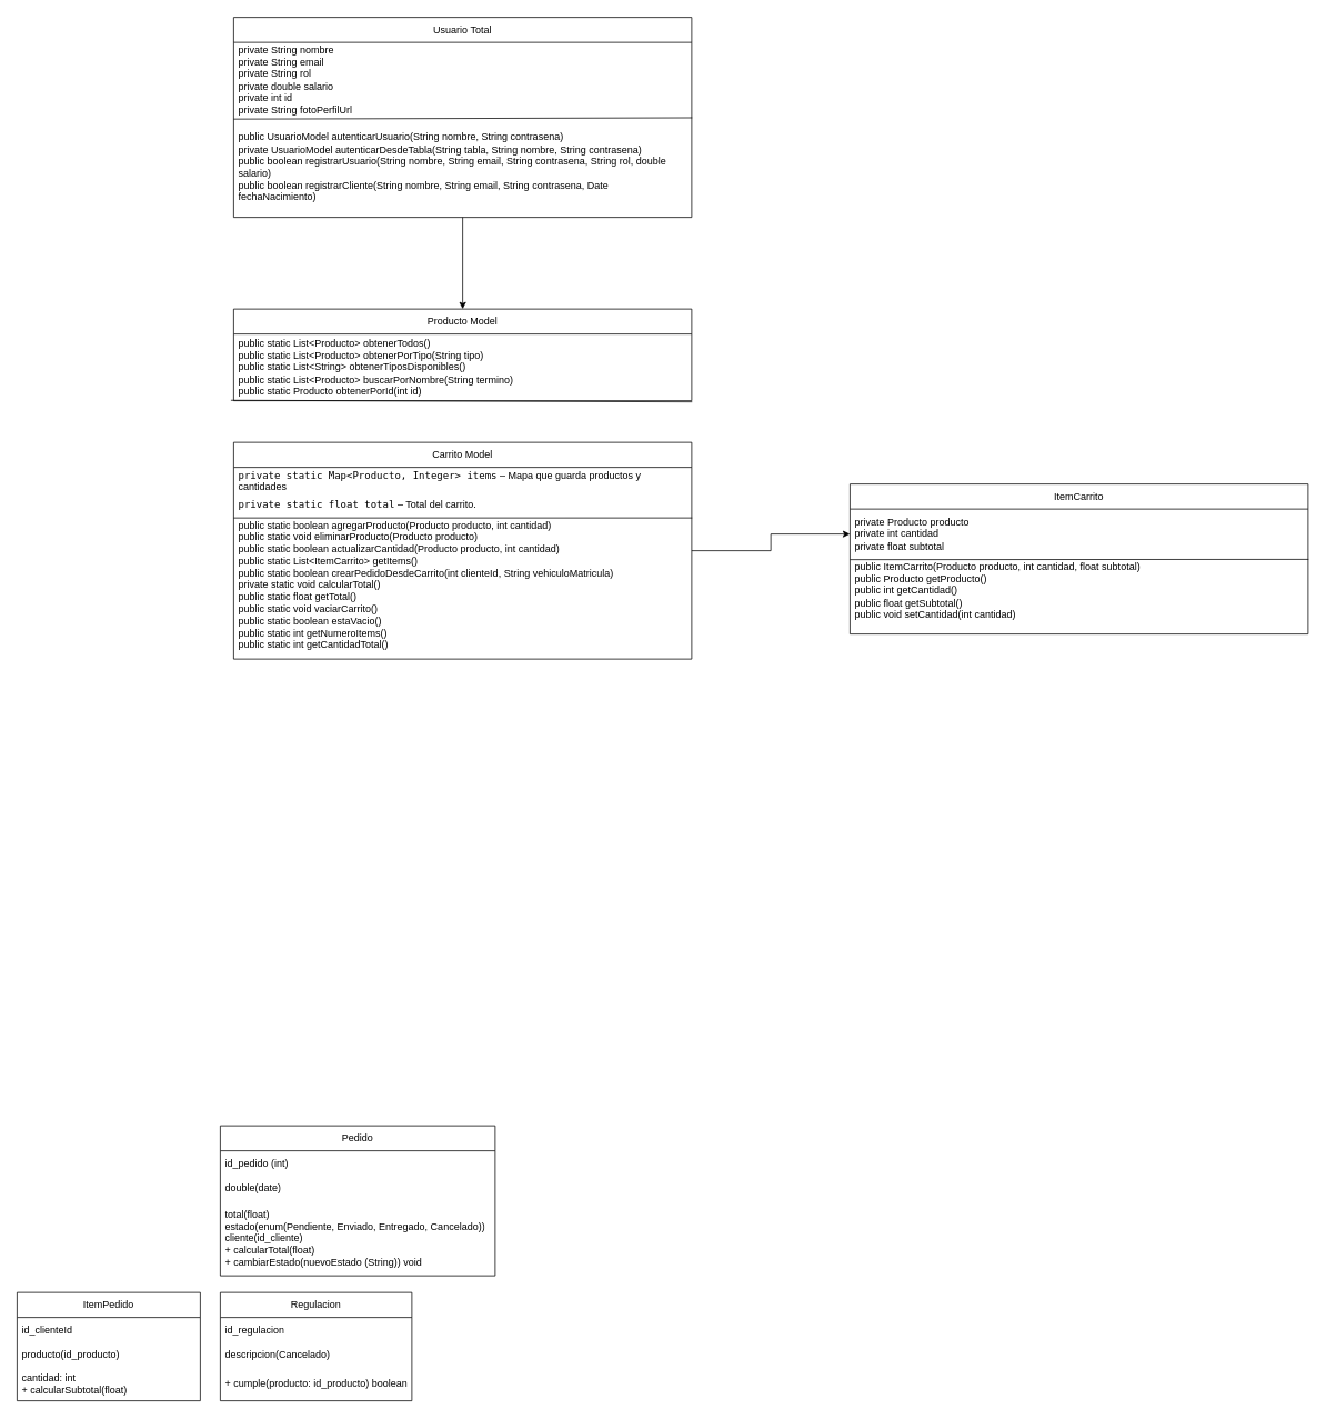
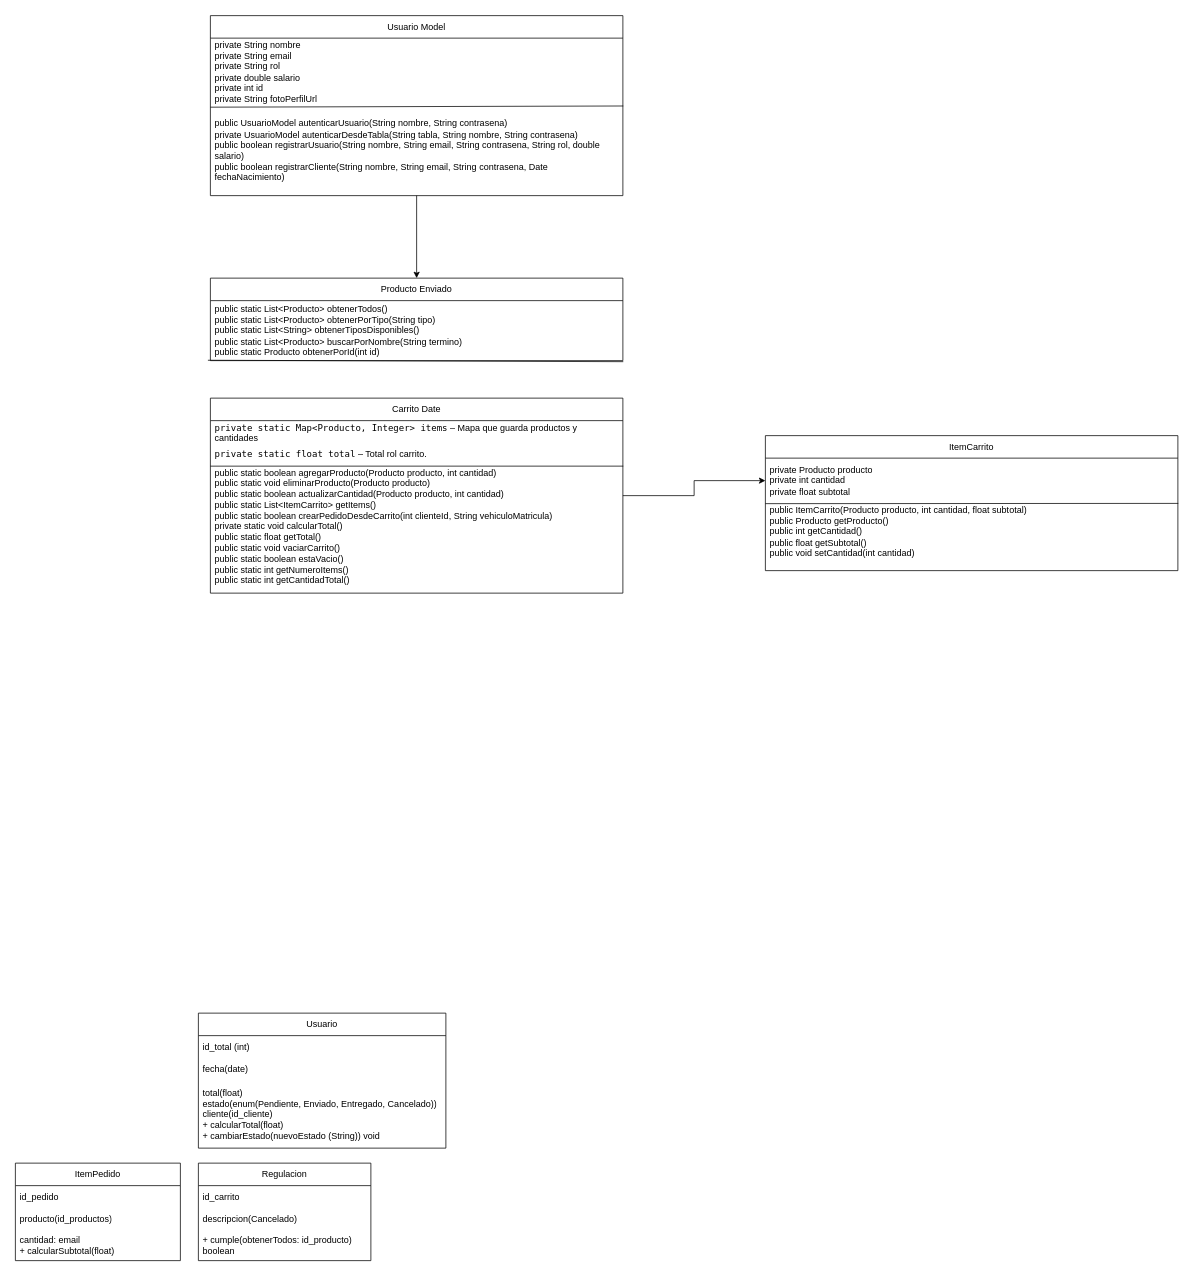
  <mxCell id="0" />
  <mxCell id="1" parent="0" />
  <mxCell id="2" style="edgeStyle=orthogonalEdgeStyle;rounded=0;orthogonalLoop=1;jettySize=auto;html=1;entryX=0;entryY=0.5;entryDx=0;entryDy=0;" edge="1" parent="1" source="3" target="21"><mxGeometry relative="1" as="geometry" /></mxCell>
- <mxCell id="3" value="Carrito Model" style="swimlane;fontStyle=0;childLayout=stackLayout;horizontal=1;startSize=30;horizontalStack=0;resizeParent=1;resizeParentMax=0;resizeLast=0;collapsible=1;marginBottom=0;whiteSpace=wrap;html=1;" parent="1" vertex="1"><mxGeometry x="280" y="530" width="550" height="260" as="geometry" /></mxCell>
+ <mxCell id="3" value="Carrito Date" style="swimlane;fontStyle=0;childLayout=stackLayout;horizontal=1;startSize=30;horizontalStack=0;resizeParent=1;resizeParentMax=0;resizeLast=0;collapsible=1;marginBottom=0;whiteSpace=wrap;html=1;" parent="1" vertex="1"><mxGeometry x="280" y="530" width="550" height="260" as="geometry" /></mxCell>
  <mxCell id="4" value="&lt;code data-end=&quot;224&quot; data-start=&quot;179&quot;&gt;private static Map&amp;lt;Producto, Integer&amp;gt; items&lt;/code&gt; – Mapa que guarda productos y cantidades" style="text;strokeColor=none;fillColor=none;align=left;verticalAlign=middle;spacingLeft=4;spacingRight=4;overflow=hidden;points=[[0,0.5],[1,0.5]];portConstraint=eastwest;rotatable=0;whiteSpace=wrap;html=1;" parent="3" vertex="1"><mxGeometry y="30" width="550" height="30" as="geometry" /></mxCell>
- <mxCell id="5" value="&lt;code data-end=&quot;297&quot; data-start=&quot;269&quot;&gt;private static float total&lt;/code&gt; – Total del carrito." style="text;strokeColor=none;fillColor=none;align=left;verticalAlign=middle;spacingLeft=4;spacingRight=4;overflow=hidden;points=[[0,0.5],[1,0.5]];portConstraint=eastwest;rotatable=0;whiteSpace=wrap;html=1;" parent="3" vertex="1"><mxGeometry y="60" width="550" height="30" as="geometry" /></mxCell>
+ <mxCell id="5" value="&lt;code data-end=&quot;297&quot; data-start=&quot;269&quot;&gt;private static float total&lt;/code&gt; – Total rol carrito." style="text;strokeColor=none;fillColor=none;align=left;verticalAlign=middle;spacingLeft=4;spacingRight=4;overflow=hidden;points=[[0,0.5],[1,0.5]];portConstraint=eastwest;rotatable=0;whiteSpace=wrap;html=1;" parent="3" vertex="1"><mxGeometry y="60" width="550" height="30" as="geometry" /></mxCell>
  <mxCell id="6" value="public static boolean agregarProducto(Producto producto, int cantidad)&lt;div&gt;public static void eliminarProducto(Producto producto)&lt;/div&gt;&lt;div&gt;public static boolean actualizarCantidad(Producto producto, int cantidad)&lt;/div&gt;&lt;div&gt;public static List&amp;lt;ItemCarrito&amp;gt; getItems()&lt;/div&gt;&lt;div&gt;public static boolean crearPedidoDesdeCarrito(int clienteId, String vehiculoMatricula)&lt;/div&gt;&lt;div&gt;private static void calcularTotal()&lt;/div&gt;&lt;div&gt;public static float getTotal()&lt;/div&gt;&lt;div&gt;public static void vaciarCarrito()&lt;/div&gt;&lt;div&gt;public static boolean estaVacio()&amp;nbsp;&lt;/div&gt;&lt;div&gt;public static int getNumeroItems()&lt;/div&gt;&lt;div&gt;public static int getCantidadTotal()&lt;/div&gt;&lt;div&gt;&lt;br&gt;&lt;/div&gt;" style="text;strokeColor=none;fillColor=none;align=left;verticalAlign=middle;spacingLeft=4;spacingRight=4;overflow=hidden;points=[[0,0.5],[1,0.5]];portConstraint=eastwest;rotatable=0;whiteSpace=wrap;html=1;" parent="3" vertex="1"><mxGeometry y="90" width="550" height="170" as="geometry" /></mxCell>
  <mxCell id="7" value="" style="endArrow=none;html=1;rounded=0;exitX=0;exitY=1.023;exitDx=0;exitDy=0;exitPerimeter=0;entryX=1.001;entryY=0.004;entryDx=0;entryDy=0;entryPerimeter=0;" edge="1" parent="3" source="5" target="6"><mxGeometry width="50" height="50" relative="1" as="geometry"><mxPoint x="-160" y="370" as="sourcePoint" /><mxPoint x="-70" y="60" as="targetPoint" /></mxGeometry></mxCell>
- <mxCell id="8" value="Pedido" style="swimlane;fontStyle=0;childLayout=stackLayout;horizontal=1;startSize=30;horizontalStack=0;resizeParent=1;resizeParentMax=0;resizeLast=0;collapsible=1;marginBottom=0;whiteSpace=wrap;html=1;" parent="1" vertex="1"><mxGeometry x="264" y="1350" width="330" height="180" as="geometry" /></mxCell>
- <mxCell id="9" value="id_pedido (int)" style="text;strokeColor=none;fillColor=none;align=left;verticalAlign=middle;spacingLeft=4;spacingRight=4;overflow=hidden;points=[[0,0.5],[1,0.5]];portConstraint=eastwest;rotatable=0;whiteSpace=wrap;html=1;" parent="8" vertex="1"><mxGeometry y="30" width="330" height="30" as="geometry" /></mxCell>
- <mxCell id="10" value="double(date)" style="text;strokeColor=none;fillColor=none;align=left;verticalAlign=middle;spacingLeft=4;spacingRight=4;overflow=hidden;points=[[0,0.5],[1,0.5]];portConstraint=eastwest;rotatable=0;whiteSpace=wrap;html=1;" parent="8" vertex="1"><mxGeometry y="60" width="330" height="30" as="geometry" /></mxCell>
+ <mxCell id="8" value="Usuario" style="swimlane;fontStyle=0;childLayout=stackLayout;horizontal=1;startSize=30;horizontalStack=0;resizeParent=1;resizeParentMax=0;resizeLast=0;collapsible=1;marginBottom=0;whiteSpace=wrap;html=1;" parent="1" vertex="1"><mxGeometry x="264" y="1350" width="330" height="180" as="geometry" /></mxCell>
+ <mxCell id="9" value="id_total (int)" style="text;strokeColor=none;fillColor=none;align=left;verticalAlign=middle;spacingLeft=4;spacingRight=4;overflow=hidden;points=[[0,0.5],[1,0.5]];portConstraint=eastwest;rotatable=0;whiteSpace=wrap;html=1;" parent="8" vertex="1"><mxGeometry y="30" width="330" height="30" as="geometry" /></mxCell>
+ <mxCell id="10" value="fecha(date)" style="text;strokeColor=none;fillColor=none;align=left;verticalAlign=middle;spacingLeft=4;spacingRight=4;overflow=hidden;points=[[0,0.5],[1,0.5]];portConstraint=eastwest;rotatable=0;whiteSpace=wrap;html=1;" parent="8" vertex="1"><mxGeometry y="60" width="330" height="30" as="geometry" /></mxCell>
  <mxCell id="11" value="total(float)&lt;div&gt;estado(enum(Pendiente, Enviado, Entregado, Cancelado))&lt;/div&gt;&lt;div&gt;cliente(id_cliente)&lt;/div&gt;&lt;div&gt;+ calcularTotal(float)&lt;/div&gt;&lt;div&gt;+ cambiarEstado(nuevoEstado (String)) void&lt;/div&gt;" style="text;strokeColor=none;fillColor=none;align=left;verticalAlign=middle;spacingLeft=4;spacingRight=4;overflow=hidden;points=[[0,0.5],[1,0.5]];portConstraint=eastwest;rotatable=0;whiteSpace=wrap;html=1;" parent="8" vertex="1"><mxGeometry y="90" width="330" height="90" as="geometry" /></mxCell>
  <mxCell id="12" value="ItemPedido" style="swimlane;fontStyle=0;childLayout=stackLayout;horizontal=1;startSize=30;horizontalStack=0;resizeParent=1;resizeParentMax=0;resizeLast=0;collapsible=1;marginBottom=0;whiteSpace=wrap;html=1;" parent="1" vertex="1"><mxGeometry x="20" y="1550" width="220" height="130" as="geometry" /></mxCell>
- <mxCell id="13" value="id_clienteId" style="text;strokeColor=none;fillColor=none;align=left;verticalAlign=middle;spacingLeft=4;spacingRight=4;overflow=hidden;points=[[0,0.5],[1,0.5]];portConstraint=eastwest;rotatable=0;whiteSpace=wrap;html=1;" parent="12" vertex="1"><mxGeometry y="30" width="220" height="30" as="geometry" /></mxCell>
- <mxCell id="14" value="producto(id_producto)" style="text;strokeColor=none;fillColor=none;align=left;verticalAlign=middle;spacingLeft=4;spacingRight=4;overflow=hidden;points=[[0,0.5],[1,0.5]];portConstraint=eastwest;rotatable=0;whiteSpace=wrap;html=1;" parent="12" vertex="1"><mxGeometry y="60" width="220" height="30" as="geometry" /></mxCell>
- <mxCell id="15" value="cantidad: int&lt;div&gt;+ calcularSubtotal(float)&lt;/div&gt;" style="text;strokeColor=none;fillColor=none;align=left;verticalAlign=middle;spacingLeft=4;spacingRight=4;overflow=hidden;points=[[0,0.5],[1,0.5]];portConstraint=eastwest;rotatable=0;whiteSpace=wrap;html=1;" parent="12" vertex="1"><mxGeometry y="90" width="220" height="40" as="geometry" /></mxCell>
+ <mxCell id="13" value="id_pedido" style="text;strokeColor=none;fillColor=none;align=left;verticalAlign=middle;spacingLeft=4;spacingRight=4;overflow=hidden;points=[[0,0.5],[1,0.5]];portConstraint=eastwest;rotatable=0;whiteSpace=wrap;html=1;" parent="12" vertex="1"><mxGeometry y="30" width="220" height="30" as="geometry" /></mxCell>
+ <mxCell id="14" value="producto(id_productos)" style="text;strokeColor=none;fillColor=none;align=left;verticalAlign=middle;spacingLeft=4;spacingRight=4;overflow=hidden;points=[[0,0.5],[1,0.5]];portConstraint=eastwest;rotatable=0;whiteSpace=wrap;html=1;" parent="12" vertex="1"><mxGeometry y="60" width="220" height="30" as="geometry" /></mxCell>
+ <mxCell id="15" value="cantidad: email&lt;div&gt;+ calcularSubtotal(float)&lt;/div&gt;" style="text;strokeColor=none;fillColor=none;align=left;verticalAlign=middle;spacingLeft=4;spacingRight=4;overflow=hidden;points=[[0,0.5],[1,0.5]];portConstraint=eastwest;rotatable=0;whiteSpace=wrap;html=1;" parent="12" vertex="1"><mxGeometry y="90" width="220" height="40" as="geometry" /></mxCell>
  <mxCell id="16" value="Regulacion" style="swimlane;fontStyle=0;childLayout=stackLayout;horizontal=1;startSize=30;horizontalStack=0;resizeParent=1;resizeParentMax=0;resizeLast=0;collapsible=1;marginBottom=0;whiteSpace=wrap;html=1;" parent="1" vertex="1"><mxGeometry x="264" y="1550" width="230" height="130" as="geometry" /></mxCell>
- <mxCell id="17" value="id_regulacion" style="text;strokeColor=none;fillColor=none;align=left;verticalAlign=middle;spacingLeft=4;spacingRight=4;overflow=hidden;points=[[0,0.5],[1,0.5]];portConstraint=eastwest;rotatable=0;whiteSpace=wrap;html=1;" parent="16" vertex="1"><mxGeometry y="30" width="230" height="30" as="geometry" /></mxCell>
+ <mxCell id="17" value="id_carrito" style="text;strokeColor=none;fillColor=none;align=left;verticalAlign=middle;spacingLeft=4;spacingRight=4;overflow=hidden;points=[[0,0.5],[1,0.5]];portConstraint=eastwest;rotatable=0;whiteSpace=wrap;html=1;" parent="16" vertex="1"><mxGeometry y="30" width="230" height="30" as="geometry" /></mxCell>
  <mxCell id="18" value="descripcion(Cancelado)" style="text;strokeColor=none;fillColor=none;align=left;verticalAlign=middle;spacingLeft=4;spacingRight=4;overflow=hidden;points=[[0,0.5],[1,0.5]];portConstraint=eastwest;rotatable=0;whiteSpace=wrap;html=1;" parent="16" vertex="1"><mxGeometry y="60" width="230" height="30" as="geometry" /></mxCell>
- <mxCell id="19" value="+ cumple(producto: id_producto) boolean" style="text;strokeColor=none;fillColor=none;align=left;verticalAlign=middle;spacingLeft=4;spacingRight=4;overflow=hidden;points=[[0,0.5],[1,0.5]];portConstraint=eastwest;rotatable=0;whiteSpace=wrap;html=1;" parent="16" vertex="1"><mxGeometry y="90" width="230" height="40" as="geometry" /></mxCell>
+ <mxCell id="19" value="+ cumple(obtenerTodos: id_producto) boolean" style="text;strokeColor=none;fillColor=none;align=left;verticalAlign=middle;spacingLeft=4;spacingRight=4;overflow=hidden;points=[[0,0.5],[1,0.5]];portConstraint=eastwest;rotatable=0;whiteSpace=wrap;html=1;" parent="16" vertex="1"><mxGeometry y="90" width="230" height="40" as="geometry" /></mxCell>
  <mxCell id="20" value="ItemCarrito" style="swimlane;fontStyle=0;childLayout=stackLayout;horizontal=1;startSize=30;horizontalStack=0;resizeParent=1;resizeParentMax=0;resizeLast=0;collapsible=1;marginBottom=0;whiteSpace=wrap;html=1;" vertex="1" parent="1"><mxGeometry x="1020" y="580" width="550" height="180" as="geometry" /></mxCell>
  <mxCell id="21" value="private Producto producto&lt;div&gt;private int cantidad&lt;/div&gt;&lt;div&gt;private float subtotal&lt;/div&gt;" style="text;strokeColor=none;fillColor=none;align=left;verticalAlign=middle;spacingLeft=4;spacingRight=4;overflow=hidden;points=[[0,0.5],[1,0.5]];portConstraint=eastwest;rotatable=0;whiteSpace=wrap;html=1;" vertex="1" parent="20"><mxGeometry y="30" width="550" height="60" as="geometry" /></mxCell>
  <mxCell id="22" value="&lt;div&gt;public ItemCarrito(Producto producto, int cantidad, float subtotal)&lt;/div&gt;&lt;div&gt;public Producto getProducto()&lt;/div&gt;&lt;div&gt;public int getCantidad()&lt;/div&gt;&lt;div&gt;public float getSubtotal()&lt;/div&gt;&lt;div&gt;public void setCantidad(int cantidad)&lt;/div&gt;&lt;div&gt;&lt;br&gt;&lt;/div&gt;" style="text;strokeColor=none;fillColor=none;align=left;verticalAlign=middle;spacingLeft=4;spacingRight=4;overflow=hidden;points=[[0,0.5],[1,0.5]];portConstraint=eastwest;rotatable=0;whiteSpace=wrap;html=1;" vertex="1" parent="20"><mxGeometry y="90" width="550" height="90" as="geometry" /></mxCell>
  <mxCell id="23" value="" style="endArrow=none;html=1;rounded=0;exitX=0;exitY=1.023;exitDx=0;exitDy=0;exitPerimeter=0;entryX=1.001;entryY=0.004;entryDx=0;entryDy=0;entryPerimeter=0;" edge="1" parent="20" target="22"><mxGeometry width="50" height="50" relative="1" as="geometry"><mxPoint y="90.69" as="sourcePoint" /><mxPoint x="-70" y="60" as="targetPoint" /></mxGeometry></mxCell>
- <mxCell id="24" value="Producto Model" style="swimlane;fontStyle=0;childLayout=stackLayout;horizontal=1;startSize=30;horizontalStack=0;resizeParent=1;resizeParentMax=0;resizeLast=0;collapsible=1;marginBottom=0;whiteSpace=wrap;html=1;" vertex="1" parent="1"><mxGeometry x="280" y="370" width="550" height="110" as="geometry" /></mxCell>
+ <mxCell id="24" value="Producto Enviado" style="swimlane;fontStyle=0;childLayout=stackLayout;horizontal=1;startSize=30;horizontalStack=0;resizeParent=1;resizeParentMax=0;resizeLast=0;collapsible=1;marginBottom=0;whiteSpace=wrap;html=1;" vertex="1" parent="1"><mxGeometry x="280" y="370" width="550" height="110" as="geometry" /></mxCell>
  <mxCell id="25" value="public static List&amp;lt;Producto&amp;gt; obtenerTodos()&lt;div&gt;public static List&amp;lt;Producto&amp;gt; obtenerPorTipo(String tipo)&lt;/div&gt;&lt;div&gt;public static List&amp;lt;String&amp;gt; obtenerTiposDisponibles()&lt;/div&gt;&lt;div&gt;public static List&amp;lt;Producto&amp;gt; buscarPorNombre(String termino)&lt;/div&gt;&lt;div&gt;public static Producto obtenerPorId(int id)&lt;/div&gt;" style="text;strokeColor=none;fillColor=none;align=left;verticalAlign=middle;spacingLeft=4;spacingRight=4;overflow=hidden;points=[[0,0.5],[1,0.5]];portConstraint=eastwest;rotatable=0;whiteSpace=wrap;html=1;" vertex="1" parent="24"><mxGeometry y="30" width="550" height="80" as="geometry" /></mxCell>
  <mxCell id="26" value="" style="endArrow=none;html=1;rounded=0;exitX=-0.006;exitY=0.994;exitDx=0;exitDy=0;exitPerimeter=0;entryX=1.001;entryY=0.004;entryDx=0;entryDy=0;entryPerimeter=0;" edge="1" parent="24" source="25"><mxGeometry width="50" height="50" relative="1" as="geometry"><mxPoint y="90.69" as="sourcePoint" /><mxPoint x="550.55" y="111.4" as="targetPoint" /></mxGeometry></mxCell>
  <mxCell id="27" style="edgeStyle=orthogonalEdgeStyle;rounded=0;orthogonalLoop=1;jettySize=auto;html=1;entryX=0.5;entryY=0;entryDx=0;entryDy=0;" edge="1" parent="1" source="28" target="24"><mxGeometry relative="1" as="geometry" /></mxCell>
- <mxCell id="28" value="Usuario Total" style="swimlane;fontStyle=0;childLayout=stackLayout;horizontal=1;startSize=30;horizontalStack=0;resizeParent=1;resizeParentMax=0;resizeLast=0;collapsible=1;marginBottom=0;whiteSpace=wrap;html=1;" vertex="1" parent="1"><mxGeometry x="280" y="20" width="550" height="240" as="geometry" /></mxCell>
+ <mxCell id="28" value="Usuario Model" style="swimlane;fontStyle=0;childLayout=stackLayout;horizontal=1;startSize=30;horizontalStack=0;resizeParent=1;resizeParentMax=0;resizeLast=0;collapsible=1;marginBottom=0;whiteSpace=wrap;html=1;" vertex="1" parent="1"><mxGeometry x="280" y="20" width="550" height="240" as="geometry" /></mxCell>
  <mxCell id="29" value="private String nombre&lt;div&gt;private String email&lt;/div&gt;&lt;div&gt;private String rol&lt;/div&gt;&lt;div&gt;private double salario&lt;/div&gt;&lt;div&gt;private int id&lt;/div&gt;&lt;div&gt;private String fotoPerfilUrl&lt;/div&gt;" style="text;strokeColor=none;fillColor=none;align=left;verticalAlign=middle;spacingLeft=4;spacingRight=4;overflow=hidden;points=[[0,0.5],[1,0.5]];portConstraint=eastwest;rotatable=0;whiteSpace=wrap;html=1;" vertex="1" parent="28"><mxGeometry y="30" width="550" height="90" as="geometry" /></mxCell>
  <mxCell id="30" value="&lt;div&gt;public UsuarioModel autenticarUsuario(String nombre, String contrasena)&lt;/div&gt;&lt;div&gt;private UsuarioModel autenticarDesdeTabla(String tabla, String nombre, String contrasena)&lt;/div&gt;&lt;div&gt;public boolean registrarUsuario(String nombre, String email, String contrasena, String rol, double salario)&lt;/div&gt;&lt;div&gt;public boolean registrarCliente(String nombre, String email, String contrasena, Date fechaNacimiento)&lt;/div&gt;" style="text;strokeColor=none;fillColor=none;align=left;verticalAlign=middle;spacingLeft=4;spacingRight=4;overflow=hidden;points=[[0,0.5],[1,0.5]];portConstraint=eastwest;rotatable=0;whiteSpace=wrap;html=1;" vertex="1" parent="28"><mxGeometry y="120" width="550" height="120" as="geometry" /></mxCell>
  <mxCell id="31" value="" style="endArrow=none;html=1;rounded=0;exitX=0;exitY=1.023;exitDx=0;exitDy=0;exitPerimeter=0;entryX=1.001;entryY=0.004;entryDx=0;entryDy=0;entryPerimeter=0;" edge="1" parent="28" source="29" target="30"><mxGeometry width="50" height="50" relative="1" as="geometry"><mxPoint x="-160" y="370" as="sourcePoint" /><mxPoint x="-70" y="60" as="targetPoint" /></mxGeometry></mxCell>
